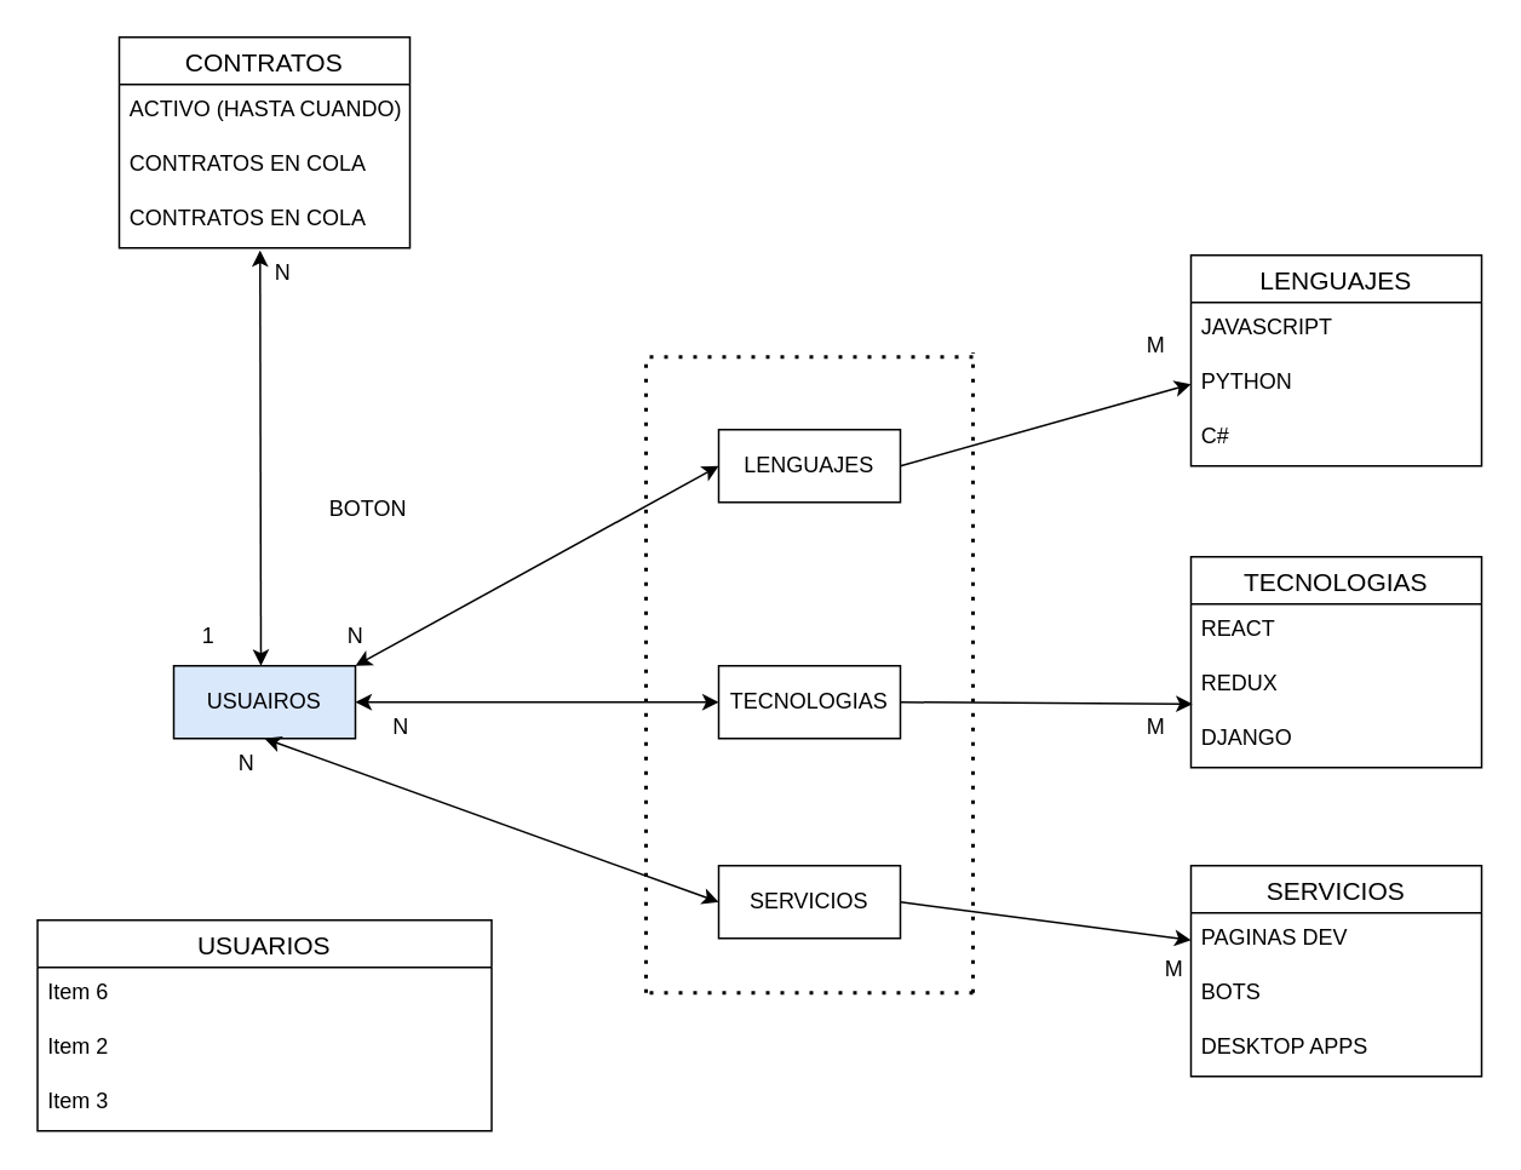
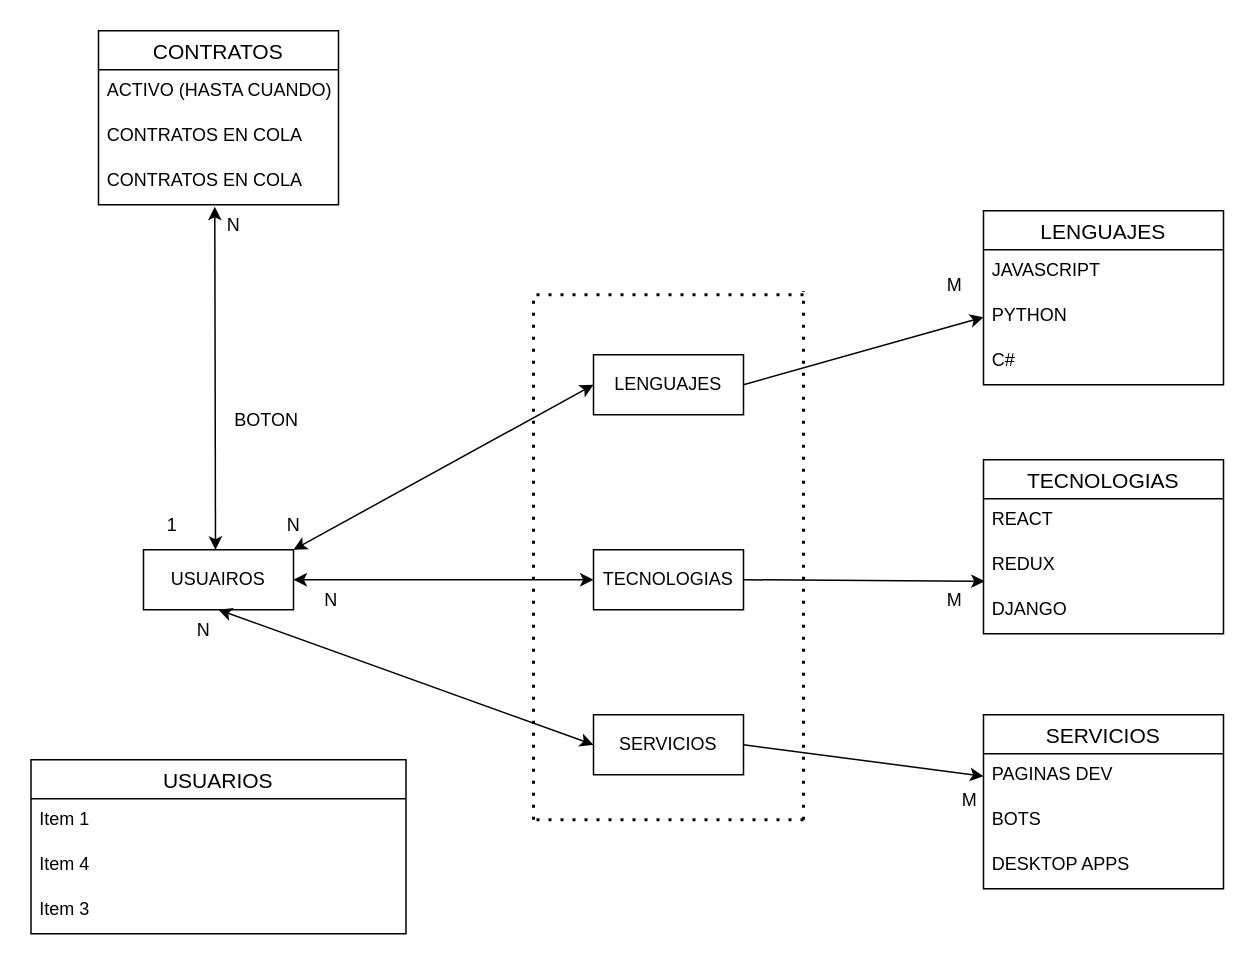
  <mxCell id="0" />
  <mxCell id="1" parent="0" />
- <mxCell id="2" value="USUAIROS&lt;br&gt;" style="rounded=0;whiteSpace=wrap;html=1;fillColor=#dae8fc;" vertex="1" parent="1"><mxGeometry x="95" y="366" width="100" height="40" as="geometry" /></mxCell>
+ <mxCell id="2" value="USUAIROS&lt;br&gt;" style="rounded=0;whiteSpace=wrap;html=1;" vertex="1" parent="1"><mxGeometry x="95" y="366" width="100" height="40" as="geometry" /></mxCell>
  <mxCell id="3" value="TECNOLOGIAS&lt;br&gt;" style="rounded=0;whiteSpace=wrap;html=1;" vertex="1" parent="1"><mxGeometry x="395" y="366" width="100" height="40" as="geometry" /></mxCell>
  <mxCell id="4" value="" style="edgeStyle=none;rounded=0;orthogonalLoop=1;jettySize=auto;html=1;entryX=0;entryY=0.5;entryDx=0;entryDy=0;exitX=1;exitY=0.5;exitDx=0;exitDy=0;" edge="1" parent="1" source="5" target="26"><mxGeometry relative="1" as="geometry" /></mxCell>
  <mxCell id="5" value="SERVICIOS" style="whiteSpace=wrap;html=1;align=center;" vertex="1" parent="1"><mxGeometry x="395" y="476" width="100" height="40" as="geometry" /></mxCell>
  <mxCell id="6" value="N&#10;" style="text;strokeColor=none;fillColor=none;spacingLeft=4;spacingRight=4;overflow=hidden;rotatable=0;points=[[0,0.5],[1,0.5]];portConstraint=eastwest;fontSize=12;" vertex="1" parent="1"><mxGeometry x="145" y="136" width="40" height="30" as="geometry" /></mxCell>
  <mxCell id="7" value="1" style="text;strokeColor=none;fillColor=none;spacingLeft=4;spacingRight=4;overflow=hidden;rotatable=0;points=[[0,0.5],[1,0.5]];portConstraint=eastwest;fontSize=12;" vertex="1" parent="1"><mxGeometry x="105" y="336" width="40" height="30" as="geometry" /></mxCell>
  <mxCell id="8" value="" style="endArrow=classic;startArrow=classic;html=1;rounded=0;entryX=-0.062;entryY=0.044;entryDx=0;entryDy=0;entryPerimeter=0;" edge="1" parent="1" target="6"><mxGeometry width="50" height="50" relative="1" as="geometry"><mxPoint x="143" y="366" as="sourcePoint" /><mxPoint x="445" y="376" as="targetPoint" /></mxGeometry></mxCell>
  <mxCell id="9" value="N&#10;" style="text;strokeColor=none;fillColor=none;spacingLeft=4;spacingRight=4;overflow=hidden;rotatable=0;points=[[0,0.5],[1,0.5]];portConstraint=eastwest;fontSize=12;" vertex="1" parent="1"><mxGeometry x="125" y="406" width="40" height="30" as="geometry" /></mxCell>
  <mxCell id="10" value="M" style="text;strokeColor=none;fillColor=none;spacingLeft=4;spacingRight=4;overflow=hidden;rotatable=0;points=[[0,0.5],[1,0.5]];portConstraint=eastwest;fontSize=12;" vertex="1" parent="1"><mxGeometry x="625" y="386" width="40" height="30" as="geometry" /></mxCell>
  <mxCell id="11" value="M&#10;" style="text;strokeColor=none;fillColor=none;spacingLeft=4;spacingRight=4;overflow=hidden;rotatable=0;points=[[0,0.5],[1,0.5]];portConstraint=eastwest;fontSize=12;" vertex="1" parent="1"><mxGeometry x="635" y="519" width="40" height="30" as="geometry" /></mxCell>
  <mxCell id="12" value="" style="endArrow=classic;startArrow=classic;html=1;rounded=0;exitX=1;exitY=0.5;exitDx=0;exitDy=0;entryX=0;entryY=0.5;entryDx=0;entryDy=0;" edge="1" parent="1" source="2" target="3"><mxGeometry width="50" height="50" relative="1" as="geometry"><mxPoint x="355.8" y="375.67" as="sourcePoint" /><mxPoint x="355" y="147.32" as="targetPoint" /></mxGeometry></mxCell>
  <mxCell id="13" value="" style="endArrow=classic;startArrow=classic;html=1;rounded=0;exitX=0;exitY=0.5;exitDx=0;exitDy=0;entryX=0.5;entryY=1;entryDx=0;entryDy=0;" edge="1" parent="1" source="5" target="2"><mxGeometry width="50" height="50" relative="1" as="geometry"><mxPoint x="315.8" y="674.35" as="sourcePoint" /><mxPoint x="205" y="396" as="targetPoint" /></mxGeometry></mxCell>
  <mxCell id="14" value="LENGUAJES" style="rounded=0;whiteSpace=wrap;html=1;" vertex="1" parent="1"><mxGeometry x="395" y="236" width="100" height="40" as="geometry" /></mxCell>
  <mxCell id="15" value="" style="endArrow=classic;startArrow=classic;html=1;rounded=0;entryX=0;entryY=0.5;entryDx=0;entryDy=0;" edge="1" parent="1" target="14"><mxGeometry width="50" height="50" relative="1" as="geometry"><mxPoint x="195" y="366" as="sourcePoint" /><mxPoint x="375" y="306.51" as="targetPoint" /></mxGeometry></mxCell>
  <mxCell id="16" value="M" style="text;strokeColor=none;fillColor=none;spacingLeft=4;spacingRight=4;overflow=hidden;rotatable=0;points=[[0,0.5],[1,0.5]];portConstraint=eastwest;fontSize=12;" vertex="1" parent="1"><mxGeometry x="625" y="176" width="40" height="30" as="geometry" /></mxCell>
  <mxCell id="17" value="LENGUAJES" style="swimlane;fontStyle=0;childLayout=stackLayout;horizontal=1;startSize=26;horizontalStack=0;resizeParent=1;resizeParentMax=0;resizeLast=0;collapsible=1;marginBottom=0;align=center;fontSize=14;" vertex="1" parent="1"><mxGeometry x="655" y="140" width="160" height="116" as="geometry" /></mxCell>
  <mxCell id="18" value="JAVASCRIPT" style="text;strokeColor=none;fillColor=none;spacingLeft=4;spacingRight=4;overflow=hidden;rotatable=0;points=[[0,0.5],[1,0.5]];portConstraint=eastwest;fontSize=12;" vertex="1" parent="17"><mxGeometry y="26" width="160" height="30" as="geometry" /></mxCell>
  <mxCell id="19" value="PYTHON" style="text;strokeColor=none;fillColor=none;spacingLeft=4;spacingRight=4;overflow=hidden;rotatable=0;points=[[0,0.5],[1,0.5]];portConstraint=eastwest;fontSize=12;" vertex="1" parent="17"><mxGeometry y="56" width="160" height="30" as="geometry" /></mxCell>
  <mxCell id="20" value="C#" style="text;strokeColor=none;fillColor=none;spacingLeft=4;spacingRight=4;overflow=hidden;rotatable=0;points=[[0,0.5],[1,0.5]];portConstraint=eastwest;fontSize=12;" vertex="1" parent="17"><mxGeometry y="86" width="160" height="30" as="geometry" /></mxCell>
  <mxCell id="21" value="TECNOLOGIAS" style="swimlane;fontStyle=0;childLayout=stackLayout;horizontal=1;startSize=26;horizontalStack=0;resizeParent=1;resizeParentMax=0;resizeLast=0;collapsible=1;marginBottom=0;align=center;fontSize=14;" vertex="1" parent="1"><mxGeometry x="655" y="306" width="160" height="116" as="geometry" /></mxCell>
  <mxCell id="22" value="REACT" style="text;strokeColor=none;fillColor=none;spacingLeft=4;spacingRight=4;overflow=hidden;rotatable=0;points=[[0,0.5],[1,0.5]];portConstraint=eastwest;fontSize=12;" vertex="1" parent="21"><mxGeometry y="26" width="160" height="30" as="geometry" /></mxCell>
  <mxCell id="23" value="REDUX" style="text;strokeColor=none;fillColor=none;spacingLeft=4;spacingRight=4;overflow=hidden;rotatable=0;points=[[0,0.5],[1,0.5]];portConstraint=eastwest;fontSize=12;" vertex="1" parent="21"><mxGeometry y="56" width="160" height="30" as="geometry" /></mxCell>
  <mxCell id="24" value="DJANGO" style="text;strokeColor=none;fillColor=none;spacingLeft=4;spacingRight=4;overflow=hidden;rotatable=0;points=[[0,0.5],[1,0.5]];portConstraint=eastwest;fontSize=12;" vertex="1" parent="21"><mxGeometry y="86" width="160" height="30" as="geometry" /></mxCell>
  <mxCell id="25" value="SERVICIOS" style="swimlane;fontStyle=0;childLayout=stackLayout;horizontal=1;startSize=26;horizontalStack=0;resizeParent=1;resizeParentMax=0;resizeLast=0;collapsible=1;marginBottom=0;align=center;fontSize=14;" vertex="1" parent="1"><mxGeometry x="655" y="476" width="160" height="116" as="geometry" /></mxCell>
  <mxCell id="26" value="PAGINAS DEV" style="text;strokeColor=none;fillColor=none;spacingLeft=4;spacingRight=4;overflow=hidden;rotatable=0;points=[[0,0.5],[1,0.5]];portConstraint=eastwest;fontSize=12;" vertex="1" parent="25"><mxGeometry y="26" width="160" height="30" as="geometry" /></mxCell>
  <mxCell id="27" value="BOTS" style="text;strokeColor=none;fillColor=none;spacingLeft=4;spacingRight=4;overflow=hidden;rotatable=0;points=[[0,0.5],[1,0.5]];portConstraint=eastwest;fontSize=12;" vertex="1" parent="25"><mxGeometry y="56" width="160" height="30" as="geometry" /></mxCell>
  <mxCell id="28" value="DESKTOP APPS" style="text;strokeColor=none;fillColor=none;spacingLeft=4;spacingRight=4;overflow=hidden;rotatable=0;points=[[0,0.5],[1,0.5]];portConstraint=eastwest;fontSize=12;" vertex="1" parent="25"><mxGeometry y="86" width="160" height="30" as="geometry" /></mxCell>
  <mxCell id="29" value="" style="edgeStyle=none;rounded=0;orthogonalLoop=1;jettySize=auto;html=1;entryX=0.005;entryY=0.833;entryDx=0;entryDy=0;exitX=1;exitY=0.5;exitDx=0;exitDy=0;entryPerimeter=0;" edge="1" parent="1" source="3" target="23"><mxGeometry relative="1" as="geometry"><mxPoint x="505" y="436" as="sourcePoint" /><mxPoint x="565" y="487" as="targetPoint" /><Array as="points" /></mxGeometry></mxCell>
  <mxCell id="30" value="N&#10;" style="text;strokeColor=none;fillColor=none;spacingLeft=4;spacingRight=4;overflow=hidden;rotatable=0;points=[[0,0.5],[1,0.5]];portConstraint=eastwest;fontSize=12;" vertex="1" parent="1"><mxGeometry x="210" y="386" width="40" height="30" as="geometry" /></mxCell>
  <mxCell id="31" value="N&#10;" style="text;strokeColor=none;fillColor=none;spacingLeft=4;spacingRight=4;overflow=hidden;rotatable=0;points=[[0,0.5],[1,0.5]];portConstraint=eastwest;fontSize=12;" vertex="1" parent="1"><mxGeometry x="185" y="336" width="40" height="30" as="geometry" /></mxCell>
  <mxCell id="32" value="" style="edgeStyle=none;rounded=0;orthogonalLoop=1;jettySize=auto;html=1;entryX=0;entryY=0.5;entryDx=0;entryDy=0;exitX=1;exitY=0.5;exitDx=0;exitDy=0;" edge="1" parent="1" source="14" target="19"><mxGeometry relative="1" as="geometry"><mxPoint x="475" y="212.01" as="sourcePoint" /><mxPoint x="535.8" y="210" as="targetPoint" /><Array as="points" /></mxGeometry></mxCell>
  <mxCell id="33" value="" style="endArrow=none;dashed=1;html=1;dashPattern=1 3;strokeWidth=2;rounded=0;" edge="1" parent="1"><mxGeometry width="50" height="50" relative="1" as="geometry"><mxPoint x="355" y="546" as="sourcePoint" /><mxPoint x="355" y="196" as="targetPoint" /></mxGeometry></mxCell>
  <mxCell id="34" value="" style="endArrow=none;dashed=1;html=1;dashPattern=1 3;strokeWidth=2;rounded=0;" edge="1" parent="1"><mxGeometry width="50" height="50" relative="1" as="geometry"><mxPoint x="535" y="546" as="sourcePoint" /><mxPoint x="535" y="193.5" as="targetPoint" /></mxGeometry></mxCell>
  <mxCell id="35" value="" style="endArrow=none;dashed=1;html=1;dashPattern=1 3;strokeWidth=2;rounded=0;" edge="1" parent="1"><mxGeometry width="50" height="50" relative="1" as="geometry"><mxPoint x="535" y="196" as="sourcePoint" /><mxPoint x="355" y="196" as="targetPoint" /><Array as="points"><mxPoint x="445" y="196" /></Array></mxGeometry></mxCell>
  <mxCell id="36" value="" style="endArrow=none;dashed=1;html=1;dashPattern=1 3;strokeWidth=2;rounded=0;" edge="1" parent="1"><mxGeometry width="50" height="50" relative="1" as="geometry"><mxPoint x="535" y="546" as="sourcePoint" /><mxPoint x="355" y="546" as="targetPoint" /></mxGeometry></mxCell>
  <mxCell id="37" value="CONTRATOS" style="swimlane;fontStyle=0;childLayout=stackLayout;horizontal=1;startSize=26;horizontalStack=0;resizeParent=1;resizeParentMax=0;resizeLast=0;collapsible=1;marginBottom=0;align=center;fontSize=14;" vertex="1" parent="1"><mxGeometry x="65" y="20" width="160" height="116" as="geometry" /></mxCell>
  <mxCell id="38" value="ACTIVO (HASTA CUANDO)" style="text;strokeColor=none;fillColor=none;spacingLeft=4;spacingRight=4;overflow=hidden;rotatable=0;points=[[0,0.5],[1,0.5]];portConstraint=eastwest;fontSize=12;" vertex="1" parent="37"><mxGeometry y="26" width="160" height="30" as="geometry" /></mxCell>
  <mxCell id="39" value="CONTRATOS EN COLA" style="text;strokeColor=none;fillColor=none;spacingLeft=4;spacingRight=4;overflow=hidden;rotatable=0;points=[[0,0.5],[1,0.5]];portConstraint=eastwest;fontSize=12;" vertex="1" parent="37"><mxGeometry y="56" width="160" height="30" as="geometry" /></mxCell>
  <mxCell id="40" value="CONTRATOS EN COLA" style="text;strokeColor=none;fillColor=none;spacingLeft=4;spacingRight=4;overflow=hidden;rotatable=0;points=[[0,0.5],[1,0.5]];portConstraint=eastwest;fontSize=12;" vertex="1" parent="37"><mxGeometry y="86" width="160" height="30" as="geometry" /></mxCell>
  <mxCell id="41" value="USUARIOS" style="swimlane;fontStyle=0;childLayout=stackLayout;horizontal=1;startSize=26;horizontalStack=0;resizeParent=1;resizeParentMax=0;resizeLast=0;collapsible=1;marginBottom=0;align=center;fontSize=14;rounded=0;shadow=0;sketch=0;glass=0;" vertex="1" parent="1"><mxGeometry x="20" y="506" width="250" height="116" as="geometry" /></mxCell>
- <mxCell id="42" value="Item 6" style="text;strokeColor=none;fillColor=none;spacingLeft=4;spacingRight=4;overflow=hidden;rotatable=0;points=[[0,0.5],[1,0.5]];portConstraint=eastwest;fontSize=12;" vertex="1" parent="41"><mxGeometry y="26" width="250" height="30" as="geometry" /></mxCell>
- <mxCell id="43" value="Item 2" style="text;strokeColor=none;fillColor=none;spacingLeft=4;spacingRight=4;overflow=hidden;rotatable=0;points=[[0,0.5],[1,0.5]];portConstraint=eastwest;fontSize=12;" vertex="1" parent="41"><mxGeometry y="56" width="250" height="30" as="geometry" /></mxCell>
+ <mxCell id="42" value="Item 1" style="text;strokeColor=none;fillColor=none;spacingLeft=4;spacingRight=4;overflow=hidden;rotatable=0;points=[[0,0.5],[1,0.5]];portConstraint=eastwest;fontSize=12;" vertex="1" parent="41"><mxGeometry y="26" width="250" height="30" as="geometry" /></mxCell>
+ <mxCell id="43" value="Item 4" style="text;strokeColor=none;fillColor=none;spacingLeft=4;spacingRight=4;overflow=hidden;rotatable=0;points=[[0,0.5],[1,0.5]];portConstraint=eastwest;fontSize=12;" vertex="1" parent="41"><mxGeometry y="56" width="250" height="30" as="geometry" /></mxCell>
  <mxCell id="44" value="Item 3" style="text;strokeColor=none;fillColor=none;spacingLeft=4;spacingRight=4;overflow=hidden;rotatable=0;points=[[0,0.5],[1,0.5]];portConstraint=eastwest;fontSize=12;" vertex="1" parent="41"><mxGeometry y="86" width="250" height="30" as="geometry" /></mxCell>
- <mxCell id="45" value="BOTON&#10;" style="text;strokeColor=none;fillColor=none;spacingLeft=4;spacingRight=4;overflow=hidden;rotatable=0;points=[[0,0.5],[1,0.5]];portConstraint=eastwest;fontSize=12;" vertex="1" parent="1"><mxGeometry x="175" y="266" width="60" height="30" as="geometry" /></mxCell>
+ <mxCell id="45" value="BOTON&#10;" style="text;strokeColor=none;fillColor=none;spacingLeft=4;spacingRight=4;overflow=hidden;rotatable=0;points=[[0,0.5],[1,0.5]];portConstraint=eastwest;fontSize=12;" vertex="1" parent="1"><mxGeometry x="150" y="266" width="60" height="30" as="geometry" /></mxCell>
